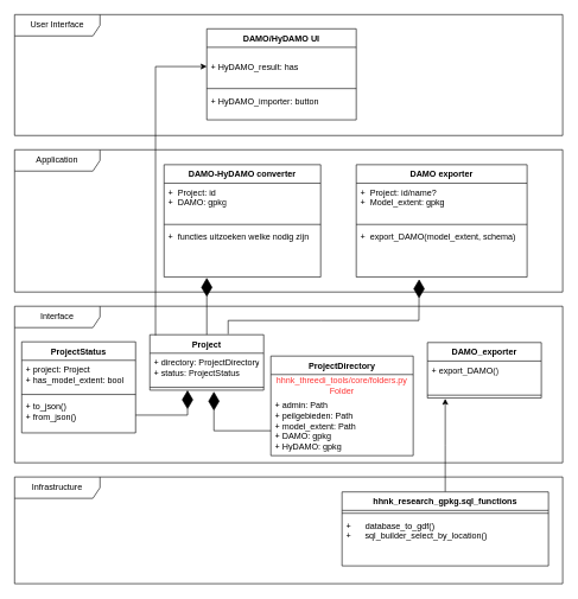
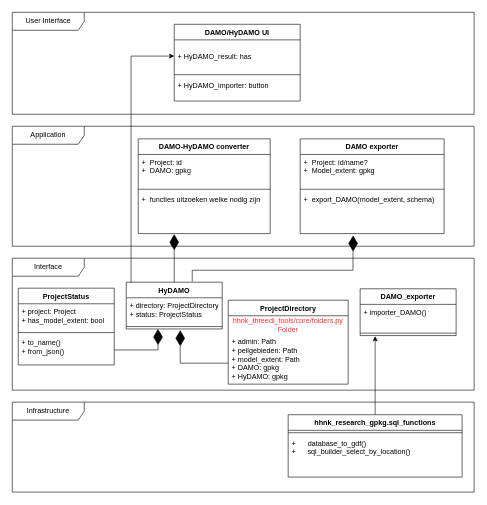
  <mxCell id="0" />
  <mxCell id="1" parent="0" />
  <mxCell id="2" value="DAMO-HyDAMO converter" style="swimlane;fontStyle=1;align=center;verticalAlign=top;childLayout=stackLayout;horizontal=1;startSize=26;horizontalStack=0;resizeParent=1;resizeParentMax=0;resizeLast=0;collapsible=1;marginBottom=0;whiteSpace=wrap;html=1;" parent="1" vertex="1"><mxGeometry x="230" y="231" width="220" height="158" as="geometry" /></mxCell>
  <mxCell id="3" value="+&amp;nbsp; Project: id&lt;div&gt;+&amp;nbsp; DAMO: gpkg&lt;/div&gt;&lt;div&gt;&lt;br&gt;&lt;/div&gt;" style="text;strokeColor=none;fillColor=none;align=left;verticalAlign=top;spacingLeft=4;spacingRight=4;overflow=hidden;rotatable=0;points=[[0,0.5],[1,0.5]];portConstraint=eastwest;whiteSpace=wrap;html=1;" parent="2" vertex="1"><mxGeometry y="26" width="220" height="54" as="geometry" /></mxCell>
  <mxCell id="4" value="" style="line;strokeWidth=1;fillColor=none;align=left;verticalAlign=middle;spacingTop=-1;spacingLeft=3;spacingRight=3;rotatable=0;labelPosition=right;points=[];portConstraint=eastwest;strokeColor=inherit;" parent="2" vertex="1"><mxGeometry y="80" width="220" height="8" as="geometry" /></mxCell>
  <mxCell id="5" value="+&amp;nbsp; functies uitzoeken welke nodig zijn" style="text;strokeColor=none;fillColor=none;align=left;verticalAlign=top;spacingLeft=4;spacingRight=4;overflow=hidden;rotatable=0;points=[[0,0.5],[1,0.5]];portConstraint=eastwest;whiteSpace=wrap;html=1;" parent="2" vertex="1"><mxGeometry y="88" width="220" height="70" as="geometry" /></mxCell>
  <mxCell id="6" value="User Interface" style="shape=umlFrame;whiteSpace=wrap;html=1;pointerEvents=0;width=120;height=30;" parent="1" vertex="1"><mxGeometry x="20" y="20" width="770" height="170" as="geometry" /></mxCell>
  <mxCell id="7" value="Application" style="shape=umlFrame;whiteSpace=wrap;html=1;pointerEvents=0;width=120;height=30;" parent="1" vertex="1"><mxGeometry x="20" y="210" width="770" height="200" as="geometry" /></mxCell>
  <mxCell id="8" value="Interface" style="shape=umlFrame;whiteSpace=wrap;html=1;pointerEvents=0;width=120;height=30;" parent="1" vertex="1"><mxGeometry x="20" y="430" width="770" height="220" as="geometry" /></mxCell>
  <mxCell id="9" value="Infrastructure" style="shape=umlFrame;whiteSpace=wrap;html=1;pointerEvents=0;width=120;height=30;" parent="1" vertex="1"><mxGeometry x="20" y="670" width="770" height="150" as="geometry" /></mxCell>
  <mxCell id="10" style="edgeStyle=orthogonalEdgeStyle;rounded=0;orthogonalLoop=1;jettySize=auto;html=1;exitX=0.5;exitY=0;exitDx=0;exitDy=0;" edge="1" parent="1" source="11"><mxGeometry relative="1" as="geometry"><mxPoint x="625" y="560" as="targetPoint" /></mxGeometry></mxCell>
  <mxCell id="11" value="hhnk_research_gpkg.sql_functions" style="swimlane;fontStyle=1;align=center;verticalAlign=top;childLayout=stackLayout;horizontal=1;startSize=26;horizontalStack=0;resizeParent=1;resizeParentMax=0;resizeLast=0;collapsible=1;marginBottom=0;whiteSpace=wrap;html=1;" parent="1" vertex="1"><mxGeometry x="480" y="691" width="290" height="104" as="geometry" /></mxCell>
  <mxCell id="12" value="" style="line;strokeWidth=1;fillColor=none;align=left;verticalAlign=middle;spacingTop=-1;spacingLeft=3;spacingRight=3;rotatable=0;labelPosition=right;points=[];portConstraint=eastwest;strokeColor=inherit;" parent="11" vertex="1"><mxGeometry y="26" width="290" height="8" as="geometry" /></mxCell>
  <mxCell id="13" value="+&amp;nbsp;&amp;nbsp;&lt;span style=&quot;background-color: initial;&quot;&gt;&amp;nbsp; &amp;nbsp; database_to_gdf()&lt;/span&gt;&lt;div&gt;&lt;span style=&quot;background-color: initial;&quot;&gt;+ &lt;span style=&quot;white-space: pre;&quot;&gt;&#09;&lt;/span&gt;sql_builder_select_by_location()&lt;/span&gt;&lt;/div&gt;" style="text;strokeColor=none;fillColor=none;align=left;verticalAlign=top;spacingLeft=4;spacingRight=4;overflow=hidden;rotatable=0;points=[[0,0.5],[1,0.5]];portConstraint=eastwest;whiteSpace=wrap;html=1;" parent="11" vertex="1"><mxGeometry y="34" width="290" height="70" as="geometry" /></mxCell>
  <mxCell id="14" value="ProjectStatus" style="swimlane;fontStyle=1;align=center;verticalAlign=top;childLayout=stackLayout;horizontal=1;startSize=26;horizontalStack=0;resizeParent=1;resizeParentMax=0;resizeLast=0;collapsible=1;marginBottom=0;whiteSpace=wrap;html=1;" parent="1" vertex="1"><mxGeometry x="30" y="480" width="160" height="128" as="geometry" /></mxCell>
  <mxCell id="15" value="&lt;div&gt;+ project: Project&lt;/div&gt;+ has_model_extent: bool" style="text;strokeColor=none;fillColor=none;align=left;verticalAlign=top;spacingLeft=4;spacingRight=4;overflow=hidden;rotatable=0;points=[[0,0.5],[1,0.5]];portConstraint=eastwest;whiteSpace=wrap;html=1;" parent="14" vertex="1"><mxGeometry y="26" width="160" height="44" as="geometry" /></mxCell>
  <mxCell id="16" value="" style="line;strokeWidth=1;fillColor=none;align=left;verticalAlign=middle;spacingTop=-1;spacingLeft=3;spacingRight=3;rotatable=0;labelPosition=right;points=[];portConstraint=eastwest;strokeColor=inherit;" parent="14" vertex="1"><mxGeometry y="70" width="160" height="8" as="geometry" /></mxCell>
- <mxCell id="17" value="+ to_json()&lt;div&gt;+ from_json()&lt;/div&gt;" style="text;strokeColor=none;fillColor=none;align=left;verticalAlign=top;spacingLeft=4;spacingRight=4;overflow=hidden;rotatable=0;points=[[0,0.5],[1,0.5]];portConstraint=eastwest;whiteSpace=wrap;html=1;" parent="14" vertex="1"><mxGeometry y="78" width="160" height="50" as="geometry" /></mxCell>
- <mxCell id="18" value="Project" style="swimlane;fontStyle=1;align=center;verticalAlign=top;childLayout=stackLayout;horizontal=1;startSize=26;horizontalStack=0;resizeParent=1;resizeParentMax=0;resizeLast=0;collapsible=1;marginBottom=0;whiteSpace=wrap;html=1;" parent="1" vertex="1"><mxGeometry x="210" y="470" width="160" height="78" as="geometry" /></mxCell>
+ <mxCell id="17" value="+ to_name()&lt;div&gt;+ from_json()&lt;/div&gt;" style="text;strokeColor=none;fillColor=none;align=left;verticalAlign=top;spacingLeft=4;spacingRight=4;overflow=hidden;rotatable=0;points=[[0,0.5],[1,0.5]];portConstraint=eastwest;whiteSpace=wrap;html=1;" parent="14" vertex="1"><mxGeometry y="78" width="160" height="50" as="geometry" /></mxCell>
+ <mxCell id="18" value="HyDAMO" style="swimlane;fontStyle=1;align=center;verticalAlign=top;childLayout=stackLayout;horizontal=1;startSize=26;horizontalStack=0;resizeParent=1;resizeParentMax=0;resizeLast=0;collapsible=1;marginBottom=0;whiteSpace=wrap;html=1;" parent="1" vertex="1"><mxGeometry x="210" y="470" width="160" height="78" as="geometry" /></mxCell>
  <mxCell id="19" value="+ directory: ProjectDirectory&lt;div&gt;+ status: ProjectStatus&lt;/div&gt;" style="text;strokeColor=none;fillColor=none;align=left;verticalAlign=top;spacingLeft=4;spacingRight=4;overflow=hidden;rotatable=0;points=[[0,0.5],[1,0.5]];portConstraint=eastwest;whiteSpace=wrap;html=1;" parent="18" vertex="1"><mxGeometry y="26" width="160" height="44" as="geometry" /></mxCell>
  <mxCell id="20" value="" style="line;strokeWidth=1;fillColor=none;align=left;verticalAlign=middle;spacingTop=-1;spacingLeft=3;spacingRight=3;rotatable=0;labelPosition=right;points=[];portConstraint=eastwest;strokeColor=inherit;" parent="18" vertex="1"><mxGeometry y="70" width="160" height="8" as="geometry" /></mxCell>
  <mxCell id="21" value="ProjectDirectory" style="swimlane;fontStyle=1;align=center;verticalAlign=top;childLayout=stackLayout;horizontal=1;startSize=26;horizontalStack=0;resizeParent=1;resizeParentMax=0;resizeLast=0;collapsible=1;marginBottom=0;whiteSpace=wrap;html=1;" parent="1" vertex="1"><mxGeometry x="380" y="500" width="200" height="140" as="geometry" /></mxCell>
  <mxCell id="22" value="&lt;font color=&quot;#ff3333&quot;&gt;hhnk_threedi_tools/core/folders.py&lt;br&gt;Folder&lt;/font&gt;" style="text;html=1;align=center;verticalAlign=middle;whiteSpace=wrap;rounded=0;" parent="21" vertex="1"><mxGeometry y="26" width="200" height="30" as="geometry" /></mxCell>
  <mxCell id="23" value="+ admin: Path&lt;div&gt;+ peilgebieden: Path&lt;/div&gt;&lt;div&gt;+ model_extent: Path&lt;/div&gt;&lt;div&gt;+ DAMO: gpkg&lt;/div&gt;&lt;div&gt;+ HyDAMO: gpkg&lt;/div&gt;" style="text;strokeColor=none;fillColor=none;align=left;verticalAlign=top;spacingLeft=4;spacingRight=4;overflow=hidden;rotatable=0;points=[[0,0.5],[1,0.5]];portConstraint=eastwest;whiteSpace=wrap;html=1;" parent="21" vertex="1"><mxGeometry y="56" width="200" height="84" as="geometry" /></mxCell>
  <mxCell id="24" value="" style="endArrow=diamondThin;endFill=1;endSize=24;html=1;rounded=0;exitX=0.5;exitY=0;exitDx=0;exitDy=0;" parent="1" edge="1"><mxGeometry width="160" relative="1" as="geometry"><mxPoint x="290" y="470" as="sourcePoint" /><mxPoint x="290" y="390" as="targetPoint" /></mxGeometry></mxCell>
  <mxCell id="25" value="" style="endArrow=diamondThin;endFill=1;endSize=24;html=1;rounded=0;exitX=1;exitY=0.5;exitDx=0;exitDy=0;entryX=0.331;entryY=1;entryDx=0;entryDy=0;entryPerimeter=0;" parent="1" source="17" target="20" edge="1"><mxGeometry width="160" relative="1" as="geometry"><mxPoint x="250" y="600" as="sourcePoint" /><mxPoint x="250" y="520" as="targetPoint" /><Array as="points"><mxPoint x="263" y="583" /></Array></mxGeometry></mxCell>
  <mxCell id="26" value="" style="endArrow=diamondThin;endFill=1;endSize=24;html=1;rounded=0;exitX=0;exitY=0.75;exitDx=0;exitDy=0;" parent="1" source="21" edge="1"><mxGeometry width="160" relative="1" as="geometry"><mxPoint x="310" y="490" as="sourcePoint" /><mxPoint x="300" y="550" as="targetPoint" /><Array as="points"><mxPoint x="300" y="605" /></Array></mxGeometry></mxCell>
  <mxCell id="27" value="DAMO/HyDAMO UI" style="swimlane;fontStyle=1;align=center;verticalAlign=top;childLayout=stackLayout;horizontal=1;startSize=26;horizontalStack=0;resizeParent=1;resizeParentMax=0;resizeLast=0;collapsible=1;marginBottom=0;whiteSpace=wrap;html=1;" parent="1" vertex="1"><mxGeometry x="290" y="40" width="210" height="128" as="geometry" /></mxCell>
  <mxCell id="28" value="&lt;br&gt;&lt;div&gt;&lt;div&gt;+ HyDAMO_result: has&lt;div&gt;&lt;br&gt;&lt;/div&gt;&lt;/div&gt;&lt;/div&gt;" style="text;strokeColor=none;fillColor=none;align=left;verticalAlign=top;spacingLeft=4;spacingRight=4;overflow=hidden;rotatable=0;points=[[0,0.5],[1,0.5]];portConstraint=eastwest;whiteSpace=wrap;html=1;" parent="27" vertex="1"><mxGeometry y="26" width="210" height="54" as="geometry" /></mxCell>
  <mxCell id="29" value="" style="line;strokeWidth=1;fillColor=none;align=left;verticalAlign=middle;spacingTop=-1;spacingLeft=3;spacingRight=3;rotatable=0;labelPosition=right;points=[];portConstraint=eastwest;strokeColor=inherit;" parent="27" vertex="1"><mxGeometry y="80" width="210" height="8" as="geometry" /></mxCell>
  <mxCell id="30" value="+ HyDAMO_importer: button&lt;div&gt;&lt;br&gt;&lt;div&gt;&lt;br&gt;&lt;/div&gt;&lt;/div&gt;" style="text;strokeColor=none;fillColor=none;align=left;verticalAlign=top;spacingLeft=4;spacingRight=4;overflow=hidden;rotatable=0;points=[[0,0.5],[1,0.5]];portConstraint=eastwest;whiteSpace=wrap;html=1;" parent="27" vertex="1"><mxGeometry y="88" width="210" height="40" as="geometry" /></mxCell>
  <mxCell id="31" style="edgeStyle=orthogonalEdgeStyle;rounded=0;orthogonalLoop=1;jettySize=auto;html=1;entryX=0;entryY=0.5;entryDx=0;entryDy=0;exitX=0.05;exitY=0.013;exitDx=0;exitDy=0;exitPerimeter=0;" parent="1" source="18" target="28" edge="1"><mxGeometry relative="1" as="geometry"><Array as="points"><mxPoint x="218" y="93" /></Array></mxGeometry></mxCell>
  <mxCell id="32" value="DAMO exporter" style="swimlane;fontStyle=1;align=center;verticalAlign=top;childLayout=stackLayout;horizontal=1;startSize=26;horizontalStack=0;resizeParent=1;resizeParentMax=0;resizeLast=0;collapsible=1;marginBottom=0;whiteSpace=wrap;html=1;" vertex="1" parent="1"><mxGeometry x="500" y="231" width="240" height="158" as="geometry" /></mxCell>
  <mxCell id="33" value="+&amp;nbsp; Project: id/name?&amp;nbsp;&lt;div&gt;+&amp;nbsp; Model_extent: gpkg&lt;/div&gt;" style="text;strokeColor=none;fillColor=none;align=left;verticalAlign=top;spacingLeft=4;spacingRight=4;overflow=hidden;rotatable=0;points=[[0,0.5],[1,0.5]];portConstraint=eastwest;whiteSpace=wrap;html=1;" vertex="1" parent="32"><mxGeometry y="26" width="240" height="54" as="geometry" /></mxCell>
  <mxCell id="34" value="" style="line;strokeWidth=1;fillColor=none;align=left;verticalAlign=middle;spacingTop=-1;spacingLeft=3;spacingRight=3;rotatable=0;labelPosition=right;points=[];portConstraint=eastwest;strokeColor=inherit;" vertex="1" parent="32"><mxGeometry y="80" width="240" height="8" as="geometry" /></mxCell>
  <mxCell id="35" value="+&amp;nbsp; export_DAMO(model_extent, schema)" style="text;strokeColor=none;fillColor=none;align=left;verticalAlign=top;spacingLeft=4;spacingRight=4;overflow=hidden;rotatable=0;points=[[0,0.5],[1,0.5]];portConstraint=eastwest;whiteSpace=wrap;html=1;" vertex="1" parent="32"><mxGeometry y="88" width="240" height="70" as="geometry" /></mxCell>
  <mxCell id="36" value="DAMO_exporter" style="swimlane;fontStyle=1;align=center;verticalAlign=top;childLayout=stackLayout;horizontal=1;startSize=26;horizontalStack=0;resizeParent=1;resizeParentMax=0;resizeLast=0;collapsible=1;marginBottom=0;whiteSpace=wrap;html=1;" vertex="1" parent="1"><mxGeometry x="600" y="481" width="160" height="78" as="geometry" /></mxCell>
- <mxCell id="37" value="+ export_DAMO()" style="text;strokeColor=none;fillColor=none;align=left;verticalAlign=top;spacingLeft=4;spacingRight=4;overflow=hidden;rotatable=0;points=[[0,0.5],[1,0.5]];portConstraint=eastwest;whiteSpace=wrap;html=1;" vertex="1" parent="36"><mxGeometry y="26" width="160" height="44" as="geometry" /></mxCell>
+ <mxCell id="37" value="+ importer_DAMO()" style="text;strokeColor=none;fillColor=none;align=left;verticalAlign=top;spacingLeft=4;spacingRight=4;overflow=hidden;rotatable=0;points=[[0,0.5],[1,0.5]];portConstraint=eastwest;whiteSpace=wrap;html=1;" vertex="1" parent="36"><mxGeometry y="26" width="160" height="44" as="geometry" /></mxCell>
  <mxCell id="38" value="" style="line;strokeWidth=1;fillColor=none;align=left;verticalAlign=middle;spacingTop=-1;spacingLeft=3;spacingRight=3;rotatable=0;labelPosition=right;points=[];portConstraint=eastwest;strokeColor=inherit;" vertex="1" parent="36"><mxGeometry y="70" width="160" height="8" as="geometry" /></mxCell>
  <mxCell id="39" value="" style="endArrow=diamondThin;endFill=1;endSize=24;html=1;rounded=0;exitX=0.5;exitY=0;exitDx=0;exitDy=0;entryX=0.368;entryY=1.043;entryDx=0;entryDy=0;entryPerimeter=0;" edge="1" parent="1" target="35"><mxGeometry width="160" relative="1" as="geometry"><mxPoint x="320" y="469" as="sourcePoint" /><mxPoint x="320" y="389" as="targetPoint" /><Array as="points"><mxPoint x="320" y="450" /><mxPoint x="450" y="450" /><mxPoint x="588" y="450" /></Array></mxGeometry></mxCell>
